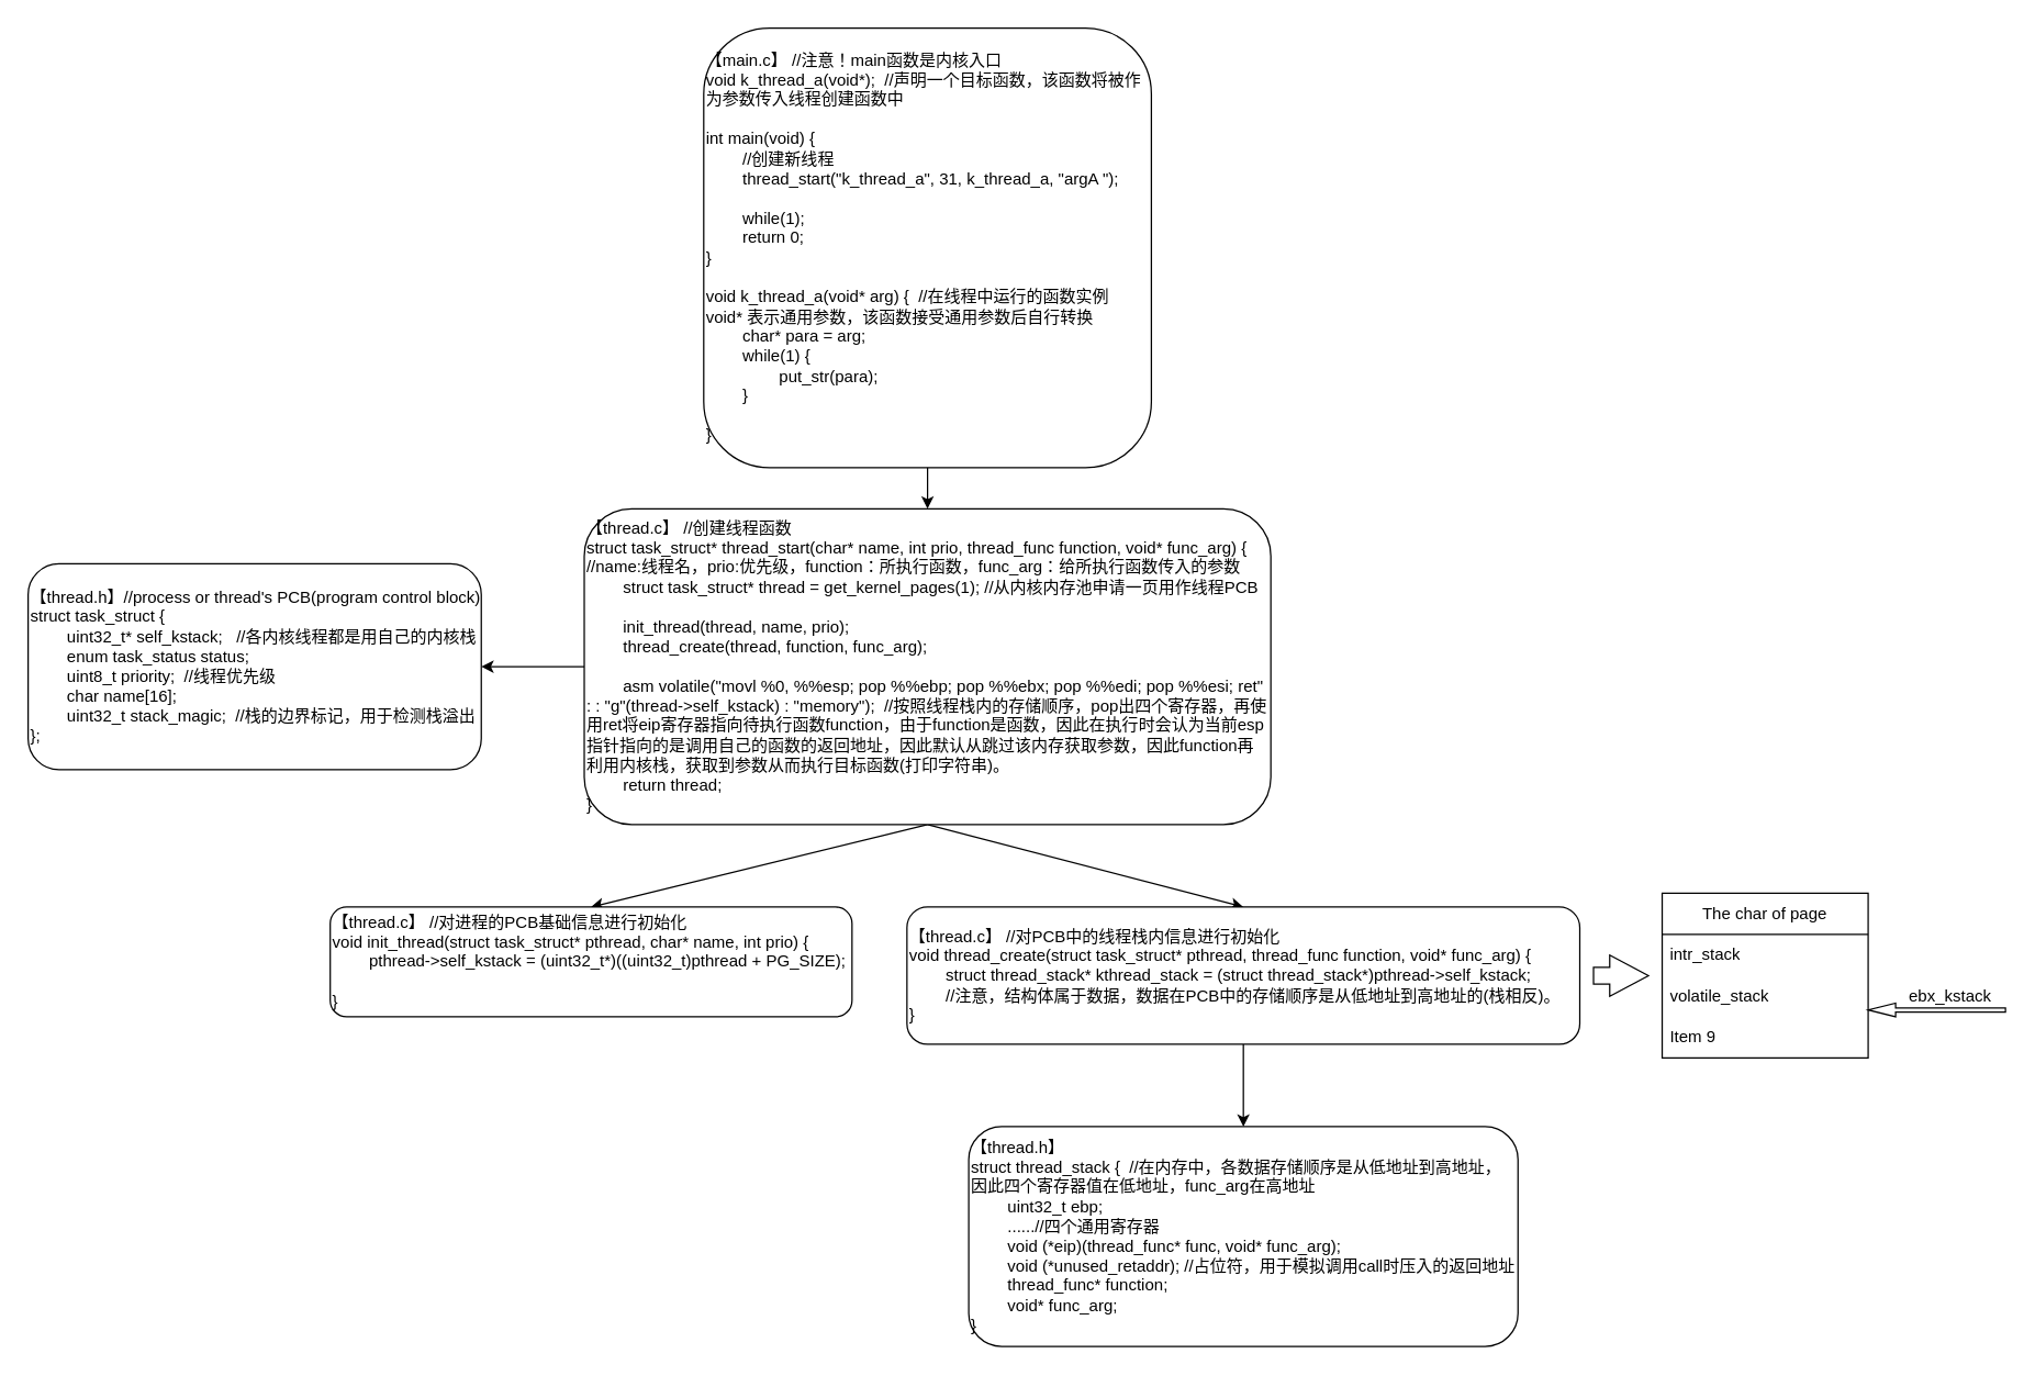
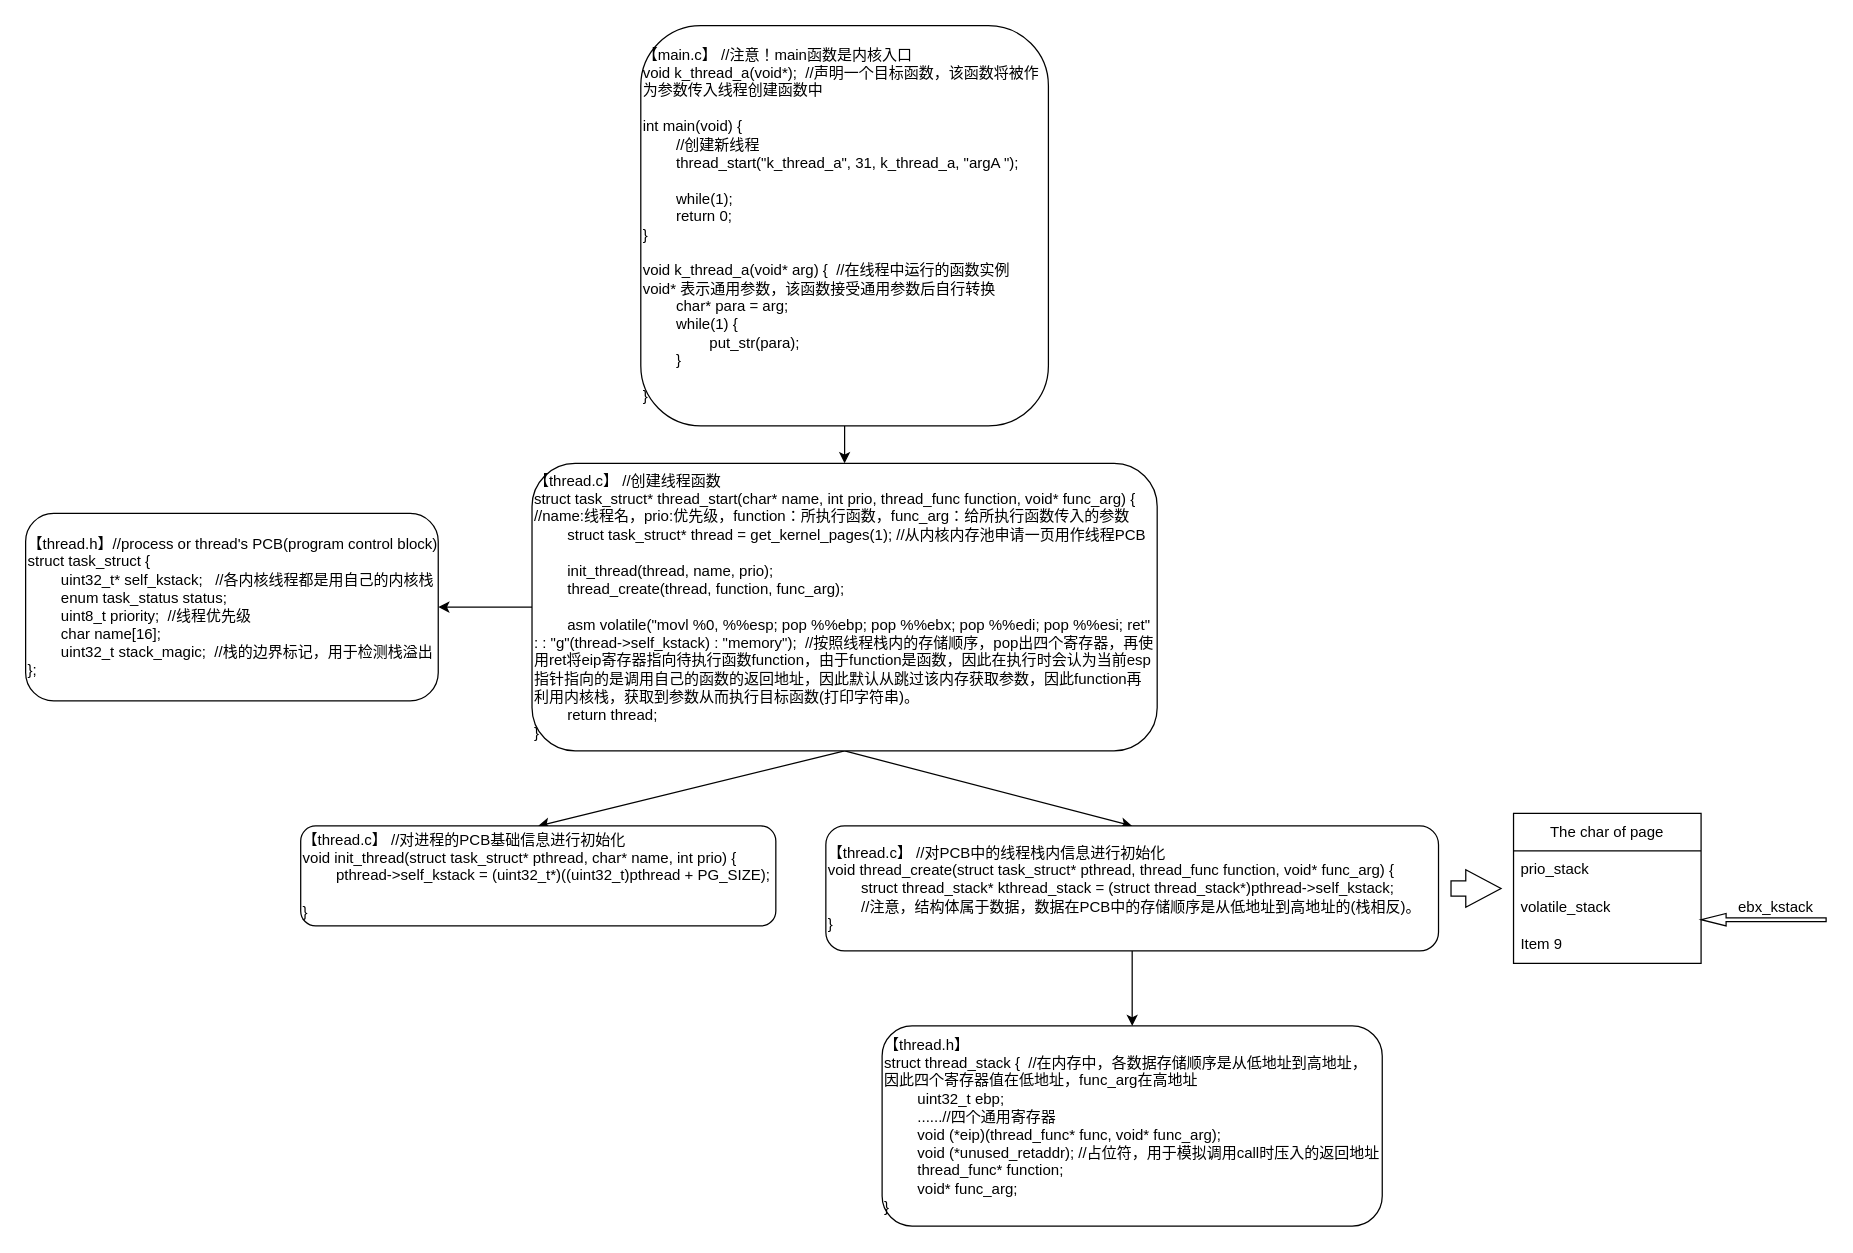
  <mxCell id="0" />
  <mxCell id="1" parent="0" />
  <mxCell id="2" style="edgeStyle=none;html=1;exitX=0.5;exitY=1;exitDx=0;exitDy=0;entryX=0.5;entryY=0;entryDx=0;entryDy=0;" edge="1" parent="1" source="3" target="7"><mxGeometry relative="1" as="geometry" /></mxCell>
  <mxCell id="3" value="【main.c】 //注意！main函数是内核入口&lt;br&gt;void k_thread_a(void*);&amp;nbsp; //声明一个目标函数，该函数将被作为参数传入线程创建函数中&lt;br&gt;&lt;br&gt;int main(void) {&lt;br&gt;&lt;span style=&quot;white-space: pre;&quot;&gt;&#09;&lt;/span&gt;//创建新线程&lt;br&gt;&lt;span style=&quot;&quot;&gt;&#09;&lt;/span&gt;&lt;span style=&quot;white-space: pre;&quot;&gt;&#09;&lt;/span&gt;thread_start(&quot;k_thread_a&quot;, 31, k_thread_a, &quot;argA &quot;);&lt;br&gt;&lt;br&gt;&lt;span style=&quot;&quot;&gt;&#09;&lt;/span&gt;&lt;span style=&quot;white-space: pre;&quot;&gt;&#09;&lt;/span&gt;while(1);&lt;br&gt;&lt;span style=&quot;&quot;&gt;&#09;&lt;/span&gt;&lt;span style=&quot;white-space: pre;&quot;&gt;&#09;&lt;/span&gt;return 0;&lt;br&gt;}&lt;br&gt;&lt;br&gt;void k_thread_a(void* arg) {&amp;nbsp; //在线程中运行的函数实例&lt;br&gt;&lt;span style=&quot;white-space: pre;&quot;&gt;void* 表示通用参数，&lt;/span&gt;该&lt;span style=&quot;white-space: pre;&quot;&gt;函数接受通用参数后自行转换&#09;&lt;/span&gt;&lt;br&gt;&lt;span style=&quot;white-space: pre;&quot;&gt;&#09;&lt;/span&gt;char* para = arg;&lt;br&gt;&lt;span style=&quot;white-space: pre;&quot;&gt;&#09;&lt;/span&gt;while(1) {&lt;br&gt;&lt;span style=&quot;white-space: pre;&quot;&gt;&#09;&lt;/span&gt;&lt;span style=&quot;white-space: pre;&quot;&gt;&#09;&lt;/span&gt;put_str(para);&lt;br&gt;&lt;span style=&quot;white-space: pre;&quot;&gt;&#09;&lt;/span&gt;}&lt;br&gt;&lt;br&gt;}" style="rounded=1;whiteSpace=wrap;html=1;align=left;" parent="1" vertex="1"><mxGeometry x="512" width="326" height="320" as="geometry" y="20" /></mxCell>
  <mxCell id="4" style="edgeStyle=none;html=1;exitX=0;exitY=0.5;exitDx=0;exitDy=0;entryX=1;entryY=0.5;entryDx=0;entryDy=0;" edge="1" parent="1" source="7" target="8"><mxGeometry relative="1" as="geometry" /></mxCell>
  <mxCell id="5" style="edgeStyle=none;html=1;exitX=0.5;exitY=1;exitDx=0;exitDy=0;entryX=0.5;entryY=0;entryDx=0;entryDy=0;" edge="1" parent="1" source="7" target="9"><mxGeometry relative="1" as="geometry" /></mxCell>
  <mxCell id="6" style="edgeStyle=none;html=1;exitX=0.5;exitY=1;exitDx=0;exitDy=0;entryX=0.5;entryY=0;entryDx=0;entryDy=0;" edge="1" parent="1" source="7" target="11"><mxGeometry relative="1" as="geometry" /></mxCell>
  <mxCell id="7" value="【thread.c】 //创建线程函数&lt;br&gt;struct task_struct* thread_start(char* name, int prio, thread_func function, void* func_arg) {&lt;br&gt;//name:线程名，prio:优先级，function：所执行函数，func_arg：给所执行函数传入的参数&lt;br&gt;&lt;span style=&quot;white-space: pre;&quot;&gt;&#09;&lt;/span&gt;struct task_struct* thread = get_kernel_pages(1); //从内核内存池申请一页用作线程PCB&lt;br&gt;&lt;br&gt;&lt;span style=&quot;white-space: pre;&quot;&gt;&#09;&lt;/span&gt;init_thread(thread, name, prio);&lt;br&gt;&lt;span style=&quot;white-space: pre;&quot;&gt;&#09;&lt;/span&gt;thread_create(thread, function, func_arg);&lt;br&gt;&lt;br&gt;&lt;span style=&quot;white-space: pre;&quot;&gt;&#09;&lt;/span&gt;asm volatile(&quot;movl %0, %%esp; pop %%ebp; pop %%ebx; pop %%edi; pop %%esi; ret&quot; : : &quot;g&quot;(thread-&amp;gt;self_kstack) : &quot;memory&quot;);&amp;nbsp; //按照线程栈内的存储顺序，pop出四个寄存器，再使用ret将eip寄存器指向待执行函数function，由于function是函数，因此在执行时会认为当前esp指针指向的是调用自己的函数的返回地址，因此默认从跳过该内存获取参数，因此function再利用内核栈，获取到参数从而执行目标函数(打印字符串)。&lt;br&gt;&lt;span style=&quot;white-space: pre;&quot;&gt;&#09;&lt;/span&gt;return thread;&lt;br&gt;}" style="rounded=1;whiteSpace=wrap;html=1;align=left;" parent="1" vertex="1"><mxGeometry x="425" y="370" width="500" height="230" as="geometry" /></mxCell>
  <mxCell id="8" value="【thread.h】//process or thread's PCB(program control block)&lt;br&gt;struct task_struct {&lt;br&gt;&lt;span style=&quot;white-space: pre;&quot;&gt;&#09;&lt;/span&gt;uint32_t* self_kstack;&amp;nbsp; &amp;nbsp;//各内核线程都是用自己的内核栈&lt;br&gt;&lt;span style=&quot;white-space: pre;&quot;&gt;&#09;&lt;/span&gt;enum task_status status;&lt;br&gt;&lt;span style=&quot;white-space: pre;&quot;&gt;&#09;&lt;/span&gt;uint8_t priority;&amp;nbsp; //线程优先级&lt;br&gt;&lt;span style=&quot;white-space: pre;&quot;&gt;&#09;&lt;/span&gt;char name[16];&lt;br&gt;&lt;span style=&quot;white-space: pre;&quot;&gt;&#09;&lt;/span&gt;uint32_t stack_magic;&amp;nbsp; //栈的边界标记，用于检测栈溢出&lt;br&gt;};" style="rounded=1;whiteSpace=wrap;html=1;align=left;" parent="1" vertex="1"><mxGeometry x="20" y="410" width="330" height="150" as="geometry" /></mxCell>
  <mxCell id="9" value="【thread.c】 //对进程的PCB基础信息进行初始化&lt;br&gt;void init_thread(struct task_struct* pthread, char* name, int prio) {&lt;br&gt;&lt;span style=&quot;white-space: pre;&quot;&gt;&#09;&lt;/span&gt;pthread-&amp;gt;self_kstack = (uint32_t*)((uint32_t)pthread + PG_SIZE);&lt;br&gt;&lt;br&gt;}" style="rounded=1;whiteSpace=wrap;html=1;align=left;" parent="1" vertex="1"><mxGeometry x="240" y="660" width="380" height="80" as="geometry" /></mxCell>
  <mxCell id="10" style="edgeStyle=none;html=1;exitX=0.5;exitY=1;exitDx=0;exitDy=0;entryX=0.5;entryY=0;entryDx=0;entryDy=0;" edge="1" parent="1" source="11" target="18"><mxGeometry relative="1" as="geometry" /></mxCell>
  <mxCell id="11" value="【thread.c】 //对PCB中的线程栈内信息进行初始化&lt;br&gt;void thread_create(struct task_struct* pthread, thread_func function, void* func_arg) {&lt;br&gt;&lt;span style=&quot;white-space: pre;&quot;&gt;&#09;&lt;/span&gt;struct thread_stack* kthread_stack = (struct thread_stack*)pthread-&amp;gt;self_kstack;&lt;br&gt;&lt;span style=&quot;white-space: pre;&quot;&gt;&#09;&lt;/span&gt;//注意，结构体属于数据，数据在PCB中的存储顺序是从低地址到高地址的(栈相反)。&lt;br&gt;}" style="rounded=1;whiteSpace=wrap;html=1;align=left;" parent="1" vertex="1"><mxGeometry x="660" y="660" width="490" height="100" as="geometry" /></mxCell>
  <mxCell id="12" value="The char of page" style="swimlane;fontStyle=0;childLayout=stackLayout;horizontal=1;startSize=30;horizontalStack=0;resizeParent=1;resizeParentMax=0;resizeLast=0;collapsible=1;marginBottom=0;whiteSpace=wrap;html=1;" parent="1" vertex="1"><mxGeometry x="1210" y="650" width="150" height="120" as="geometry"><mxRectangle x="1150" y="300" width="120" height="30" as="alternateBounds" /></mxGeometry></mxCell>
- <mxCell id="13" value="intr_stack" style="text;strokeColor=none;fillColor=none;align=left;verticalAlign=middle;spacingLeft=4;spacingRight=4;overflow=hidden;points=[[0,0.5],[1,0.5]];portConstraint=eastwest;rotatable=0;whiteSpace=wrap;html=1;" parent="12" vertex="1"><mxGeometry y="30" width="150" height="30" as="geometry" /></mxCell>
+ <mxCell id="13" value="prio_stack" style="text;strokeColor=none;fillColor=none;align=left;verticalAlign=middle;spacingLeft=4;spacingRight=4;overflow=hidden;points=[[0,0.5],[1,0.5]];portConstraint=eastwest;rotatable=0;whiteSpace=wrap;html=1;" parent="12" vertex="1"><mxGeometry y="30" width="150" height="30" as="geometry" /></mxCell>
  <mxCell id="14" value="volatile_stack" style="text;strokeColor=none;fillColor=none;align=left;verticalAlign=middle;spacingLeft=4;spacingRight=4;overflow=hidden;points=[[0,0.5],[1,0.5]];portConstraint=eastwest;rotatable=0;whiteSpace=wrap;html=1;" parent="12" vertex="1"><mxGeometry y="60" width="150" height="30" as="geometry" /></mxCell>
  <mxCell id="15" value="Item 9" style="text;strokeColor=none;fillColor=none;align=left;verticalAlign=middle;spacingLeft=4;spacingRight=4;overflow=hidden;points=[[0,0.5],[1,0.5]];portConstraint=eastwest;rotatable=0;whiteSpace=wrap;html=1;" parent="12" vertex="1"><mxGeometry y="90" width="150" height="30" as="geometry" /></mxCell>
  <mxCell id="16" value="" style="shape=singleArrow;direction=west;whiteSpace=wrap;html=1;" parent="1" vertex="1"><mxGeometry x="1360" y="730" width="100" height="10" as="geometry" /></mxCell>
  <mxCell id="17" value="ebx_kstack" style="text;html=1;strokeColor=none;fillColor=none;align=center;verticalAlign=middle;whiteSpace=wrap;rounded=0;" parent="1" vertex="1"><mxGeometry x="1390" y="710" width="60" height="30" as="geometry" /></mxCell>
  <mxCell id="18" value="【thread.h】&amp;nbsp;&lt;br&gt;struct thread_stack {&amp;nbsp; //在内存中，各数据存储顺序是从低地址到高地址，因此四个寄存器值在低地址，func_arg在高地址&lt;br&gt;&lt;span style=&quot;white-space: pre;&quot;&gt;&#09;&lt;/span&gt;uint32_t ebp;&lt;br&gt;&lt;span style=&quot;white-space: pre;&quot;&gt;&#09;&lt;/span&gt;......//四个通用寄存器&lt;br&gt;&lt;span style=&quot;white-space: pre;&quot;&gt;&#09;&lt;/span&gt;void (*eip)(thread_func* func, void* func_arg);&lt;br&gt;&lt;span style=&quot;white-space: pre;&quot;&gt;&#09;&lt;/span&gt;void (*unused_retaddr); //占位符，用于模拟调用call时压入的返回地址&lt;br&gt;&lt;span style=&quot;white-space: pre;&quot;&gt;&#09;&lt;/span&gt;thread_func* function;&lt;br&gt;&lt;span style=&quot;white-space: pre;&quot;&gt;&#09;&lt;/span&gt;void* func_arg;&lt;br&gt;}" style="rounded=1;whiteSpace=wrap;html=1;align=left;" parent="1" vertex="1"><mxGeometry x="705" y="820" width="400" height="160" as="geometry" /></mxCell>
  <mxCell id="19" value="" style="shape=singleArrow;whiteSpace=wrap;html=1;arrowWidth=0.408;arrowSize=0.705;" vertex="1" parent="1"><mxGeometry x="1160" y="695" width="40" height="30" as="geometry" /></mxCell>
